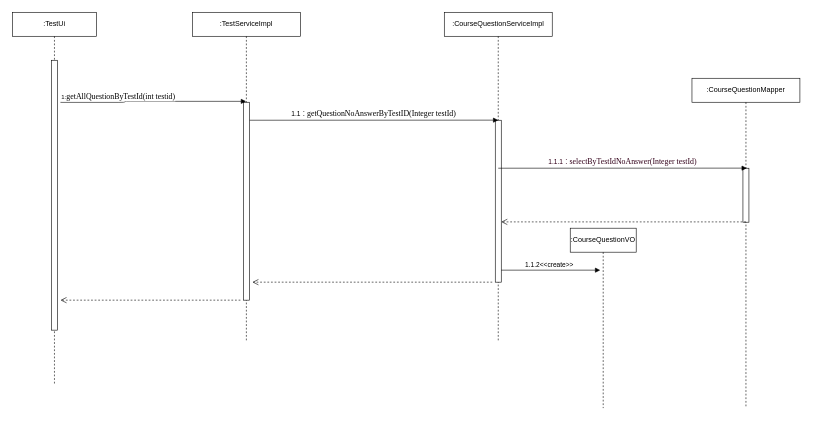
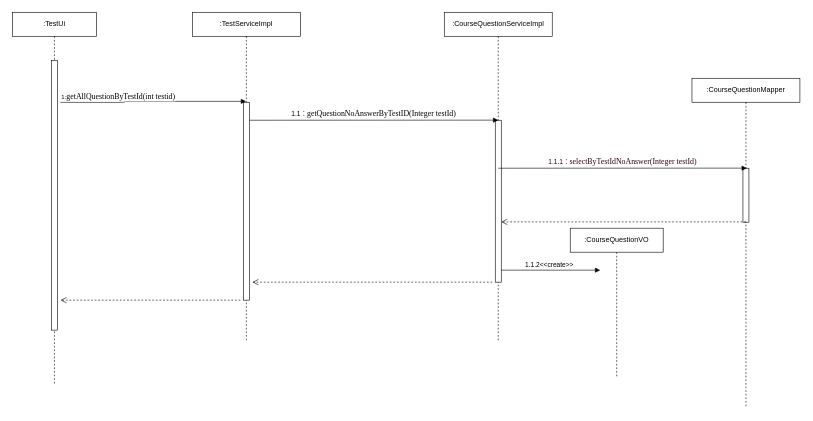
  <mxCell id="0" />
  <mxCell id="1" parent="0" />
  <mxCell id="2" value=":CourseQuestionServiceImpl" style="shape=umlLifeline;perimeter=lifelinePerimeter;whiteSpace=wrap;html=1;container=1;collapsible=0;recursiveResize=0;outlineConnect=0;" parent="1" vertex="1"><mxGeometry y="20" width="180" height="550" as="geometry" x="740" /></mxCell>
  <mxCell id="3" value="1.1.2&amp;lt;&amp;lt;create&amp;gt;&amp;gt;" style="html=1;verticalAlign=bottom;endArrow=block;" parent="2" edge="1"><mxGeometry width="80" relative="1" as="geometry"><mxPoint x="90" y="430" as="sourcePoint" /><mxPoint x="260" y="430" as="targetPoint" /></mxGeometry></mxCell>
  <mxCell id="4" value="" style="html=1;points=[];perimeter=orthogonalPerimeter;" parent="2" vertex="1"><mxGeometry x="85" y="180" width="10" height="270" as="geometry" /></mxCell>
  <mxCell id="5" value=":TestUi" style="shape=umlLifeline;perimeter=lifelinePerimeter;whiteSpace=wrap;html=1;container=1;collapsible=0;recursiveResize=0;outlineConnect=0;" parent="1" vertex="1"><mxGeometry x="20" y="20" width="140" height="620" as="geometry" /></mxCell>
  <mxCell id="6" value="" style="html=1;points=[];perimeter=orthogonalPerimeter;" parent="5" vertex="1"><mxGeometry x="65" y="80" width="10" height="450" as="geometry" /></mxCell>
  <mxCell id="7" value="" style="html=1;verticalAlign=bottom;endArrow=open;dashed=1;endSize=8;" parent="5" edge="1"><mxGeometry relative="1" as="geometry"><mxPoint x="380" y="480" as="sourcePoint" /><mxPoint x="80" y="480" as="targetPoint" /></mxGeometry></mxCell>
  <mxCell id="8" value=":TestServiceImpl" style="shape=umlLifeline;perimeter=lifelinePerimeter;whiteSpace=wrap;html=1;container=1;collapsible=0;recursiveResize=0;outlineConnect=0;" parent="1" vertex="1"><mxGeometry x="320" y="20" width="180" height="550" as="geometry" /></mxCell>
  <mxCell id="9" value="" style="html=1;points=[];perimeter=orthogonalPerimeter;" parent="8" vertex="1"><mxGeometry x="85" y="150" width="10" height="330" as="geometry" /></mxCell>
  <mxCell id="10" value="1.1：&lt;span style=&quot;font-family: &amp;#34;consolas&amp;#34; ; font-size: 9.8pt&quot;&gt;getQuestionNoAnswerByTestID&lt;/span&gt;&lt;span style=&quot;font-family: &amp;#34;consolas&amp;#34; ; font-size: 9.8pt&quot;&gt;(Integer testId)&lt;/span&gt;" style="html=1;verticalAlign=bottom;endArrow=block;entryX=0.5;entryY=0.327;entryDx=0;entryDy=0;entryPerimeter=0;" parent="8" target="2" edge="1"><mxGeometry width="80" relative="1" as="geometry"><mxPoint x="95.5" y="180" as="sourcePoint" /><mxPoint x="175.5" y="180" as="targetPoint" /></mxGeometry></mxCell>
  <mxCell id="11" value="" style="html=1;verticalAlign=bottom;endArrow=open;dashed=1;endSize=8;" parent="8" edge="1"><mxGeometry relative="1" as="geometry"><mxPoint x="500" y="450" as="sourcePoint" /><mxPoint x="100" y="450" as="targetPoint" /></mxGeometry></mxCell>
  <mxCell id="12" value="Text" style="text;html=1;resizable=0;points=[];autosize=1;align=left;verticalAlign=top;spacingTop=-4;fontColor=#FFFFFF;" parent="1" vertex="1"><mxGeometry x="221" y="200" width="40" height="10" as="geometry" /></mxCell>
  <mxCell id="13" value="" style="endArrow=block;endFill=1;html=1;edgeStyle=orthogonalEdgeStyle;align=left;verticalAlign=top;entryX=0.497;entryY=0.27;entryDx=0;entryDy=0;entryPerimeter=0;exitX=1.498;exitY=0.156;exitDx=0;exitDy=0;exitPerimeter=0;" parent="1" source="6" target="8" edge="1"><mxGeometry x="-1" relative="1" as="geometry"><mxPoint x="90" y="150" as="sourcePoint" /><mxPoint x="370" y="110" as="targetPoint" /><Array as="points" /></mxGeometry></mxCell>
  <mxCell id="14" value="&lt;font color=&quot;#000000&quot;&gt;1:&lt;span style=&quot;font-family: &amp;#34;consolas&amp;#34; ; font-size: 9.8pt&quot;&gt;getAllQuestionByTestId&lt;/span&gt;&lt;span style=&quot;font-family: &amp;#34;consolas&amp;#34; ; font-size: 9.8pt&quot;&gt;(int testid&lt;/span&gt;&lt;span style=&quot;font-family: &amp;#34;consolas&amp;#34; ; font-size: 9.8pt&quot;&gt;)&lt;/span&gt;&lt;/font&gt;" style="resizable=0;html=1;align=left;verticalAlign=bottom;labelBackgroundColor=#ffffff;fontSize=10;fontColor=#FFFFFF;" parent="13" connectable="0" vertex="1"><mxGeometry x="-1" relative="1" as="geometry" /></mxCell>
  <mxCell id="15" value=":CourseQuestionMapper" style="shape=umlLifeline;perimeter=lifelinePerimeter;whiteSpace=wrap;html=1;container=1;collapsible=0;recursiveResize=0;outlineConnect=0;" parent="1" vertex="1"><mxGeometry x="1153" y="130" width="180" height="550" as="geometry" /></mxCell>
  <mxCell id="16" value="" style="html=1;points=[];perimeter=orthogonalPerimeter;" parent="15" vertex="1"><mxGeometry x="85" y="150" width="10" height="90" as="geometry" /></mxCell>
  <mxCell id="17" value="&lt;font color=&quot;#33001a&quot;&gt;1.1.1：&lt;span style=&quot;font-family: &amp;#34;consolas&amp;#34; ; font-size: 9.8pt&quot;&gt;selectByTestIdNoAnswer(Integer testId)&lt;/span&gt;&lt;/font&gt;" style="html=1;verticalAlign=bottom;endArrow=block;entryX=0.5;entryY=0.327;entryDx=0;entryDy=0;entryPerimeter=0;" parent="1" edge="1"><mxGeometry width="80" relative="1" as="geometry"><mxPoint x="830" y="280" as="sourcePoint" /><mxPoint x="1244.5" y="279.85" as="targetPoint" /></mxGeometry></mxCell>
- <mxCell id="18" value=":CourseQuestionVO" style="shape=umlLifeline;perimeter=lifelinePerimeter;whiteSpace=wrap;html=1;container=1;collapsible=0;recursiveResize=0;outlineConnect=0;" parent="1" vertex="1"><mxGeometry x="950" y="380" width="110" height="300" as="geometry" /></mxCell>
+ <mxCell id="18" value=":CourseQuestionVO" style="shape=umlLifeline;perimeter=lifelinePerimeter;whiteSpace=wrap;html=1;container=1;collapsible=0;recursiveResize=0;outlineConnect=0;" parent="1" vertex="1"><mxGeometry x="950" y="380" width="155" height="250" as="geometry" /></mxCell>
  <mxCell id="19" value="" style="html=1;verticalAlign=bottom;endArrow=open;dashed=1;endSize=8;" parent="1" target="4" edge="1"><mxGeometry relative="1" as="geometry"><mxPoint x="1243" y="369.5" as="sourcePoint" /><mxPoint x="843" y="369.5" as="targetPoint" /></mxGeometry></mxCell>
